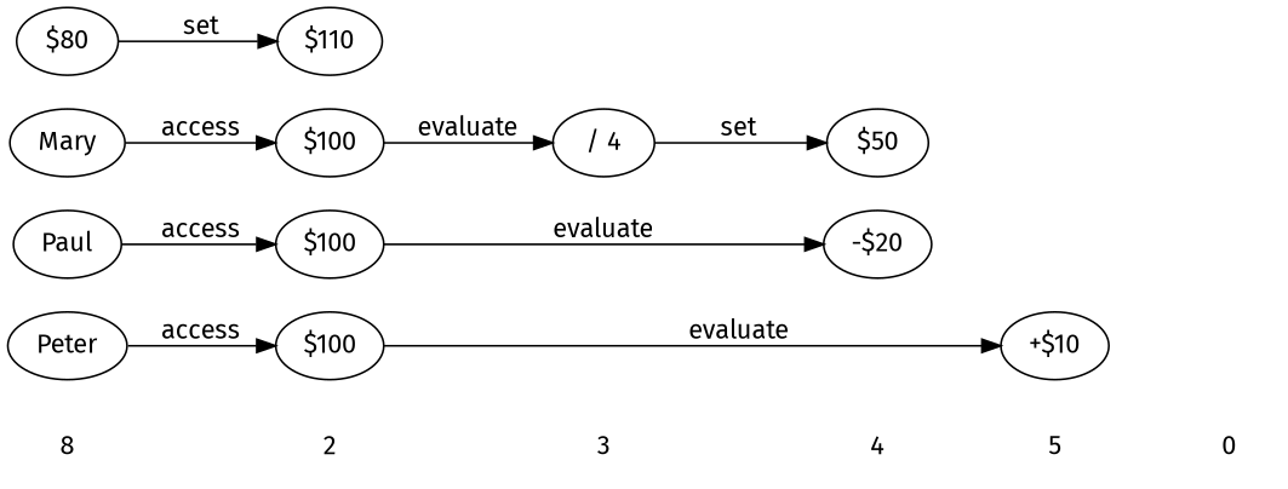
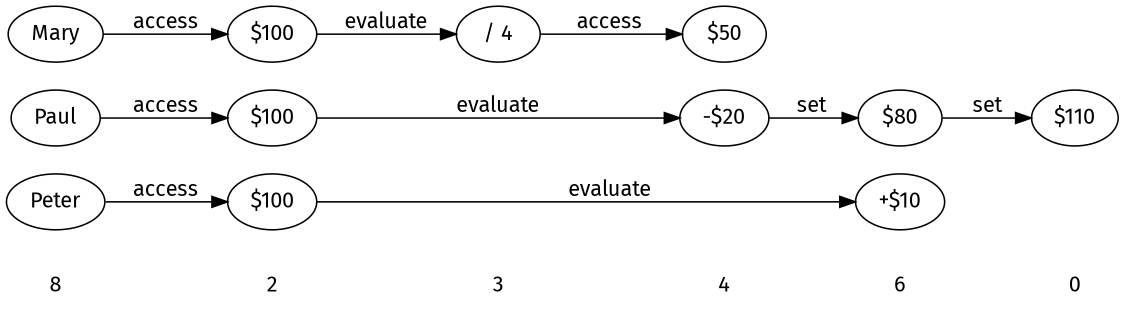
  digraph {
    fontname="Fira Sans"
    rankdir=LR
    node [fontname="Fira Sans"]
    edge [fontname="Fira Sans"]
    n1 [label=8 shape=plaintext]
    2 [shape=plaintext]
    3 [shape=plaintext]
    4 [shape=plaintext]
-   5 [shape=plaintext]
+   5 [shape=plaintext label=6]
    n6 [label=0 shape=plaintext]
    n7 [label=Peter]
    n8 [label=Paul]
    n9 [label=Mary]
    n10 [label="$100"]
    n11 [label="$100"]
    n12 [label="$100"]
    n13 [label="-$20"]
    n14 [label="+$10"]
    n15 [label="/ 4"]
    n16 [label="$80"]
    n17 [label="$110"]
    n18 [label="$50"]
    subgraph sub_1 {
      n1
      2
      3
      4
      5
      n6
    }
    subgraph sub_2 {
      rank=same
      n1
      n7
      n8
      n9
    }
    subgraph sub_3 {
      rank=same
      2
      n10
      n11
      n12
    }
    subgraph sub_4 {
      rank=same
      4
      n13
    }
    subgraph sub_5 {
      rank=same
      5
      n14
    }
    n1 -> 2 [style=invis]
    2 -> 3 [style=invis]
    3 -> 4 [style=invis]
    4 -> 5 [style=invis]
    5 -> n6 [style=invis]
    n7 -> n10 [label=access]
    n8 -> n11 [label=access]
    n9 -> n12 [label=access]
    n10 -> n14 [label=evaluate]
    n11 -> n13 [label=evaluate]
    n12 -> n15 [label=evaluate]
-   n15 -> n18 [label=set]
+   n13 -> n16 [label=set]
+   n15 -> n18 [label=access]
    n16 -> n17 [label=set]
  }
